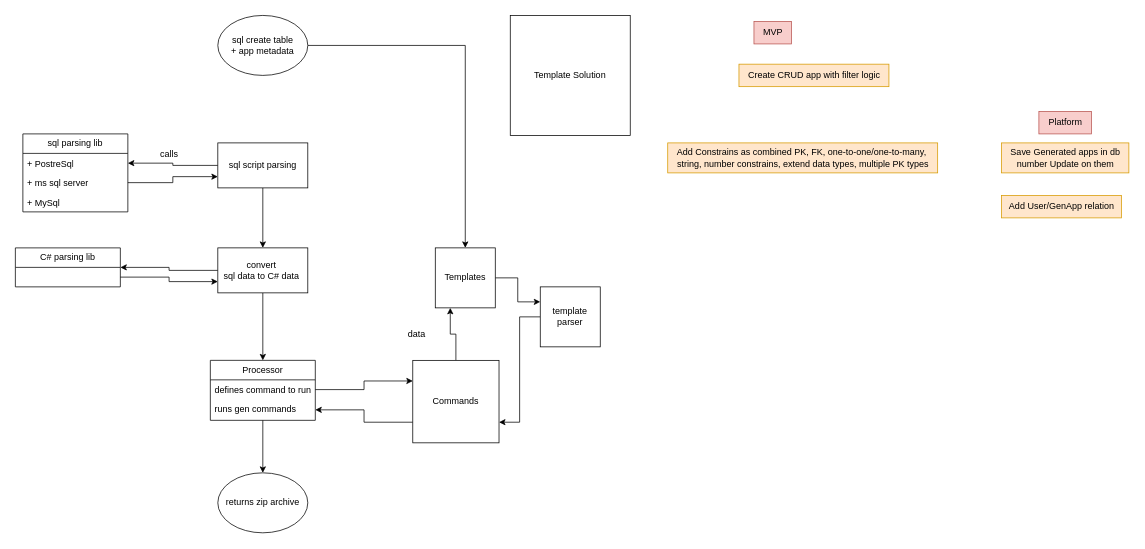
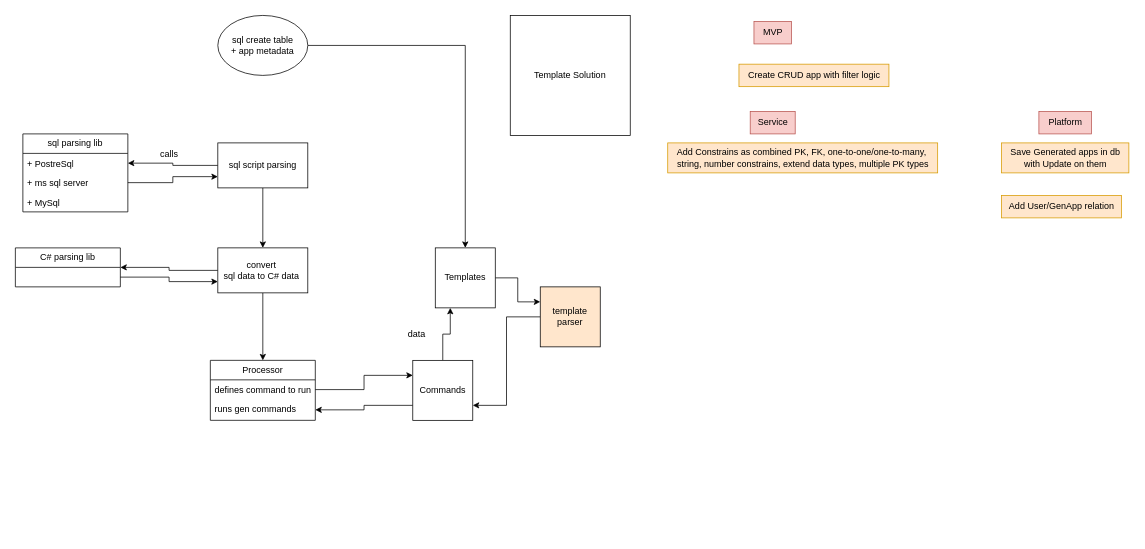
  <mxCell id="0" />
  <mxCell id="1" parent="0" />
  <mxCell id="2" value="" style="edgeStyle=orthogonalEdgeStyle;rounded=0;orthogonalLoop=1;jettySize=auto;html=1;" edge="1" parent="1" source="3" target="27"><mxGeometry relative="1" as="geometry" /></mxCell>
  <mxCell id="3" value="sql create table&lt;div&gt;+ app metadata&lt;/div&gt;" style="ellipse;whiteSpace=wrap;html=1;" vertex="1" parent="1"><mxGeometry x="290" y="20" width="120" height="80" as="geometry" /></mxCell>
  <mxCell id="4" value="" style="edgeStyle=orthogonalEdgeStyle;rounded=0;orthogonalLoop=1;jettySize=auto;html=1;" edge="1" parent="1" source="6" target="9"><mxGeometry relative="1" as="geometry" /></mxCell>
  <mxCell id="5" style="edgeStyle=orthogonalEdgeStyle;rounded=0;orthogonalLoop=1;jettySize=auto;html=1;exitX=0;exitY=0.5;exitDx=0;exitDy=0;entryX=1;entryY=0.5;entryDx=0;entryDy=0;" edge="1" parent="1" source="6" target="11"><mxGeometry relative="1" as="geometry" /></mxCell>
  <mxCell id="6" value="sql script parsing" style="whiteSpace=wrap;html=1;" vertex="1" parent="1"><mxGeometry x="290" y="190" width="120" height="60" as="geometry" /></mxCell>
  <mxCell id="7" style="edgeStyle=orthogonalEdgeStyle;rounded=0;orthogonalLoop=1;jettySize=auto;html=1;" edge="1" parent="1" source="9" target="17"><mxGeometry relative="1" as="geometry" /></mxCell>
  <mxCell id="8" value="" style="edgeStyle=orthogonalEdgeStyle;rounded=0;orthogonalLoop=1;jettySize=auto;html=1;entryX=0.5;entryY=0;entryDx=0;entryDy=0;" edge="1" parent="1" source="9" target="19"><mxGeometry relative="1" as="geometry"><mxPoint x="350" y="470" as="targetPoint" /></mxGeometry></mxCell>
  <mxCell id="9" value="convert&amp;nbsp;&lt;div&gt;sql data to C# data&amp;nbsp;&lt;/div&gt;" style="whiteSpace=wrap;html=1;" vertex="1" parent="1"><mxGeometry x="290" y="330" width="120" height="60" as="geometry" /></mxCell>
  <mxCell id="10" value="sql parsing lib" style="swimlane;fontStyle=0;childLayout=stackLayout;horizontal=1;startSize=26;fillColor=none;horizontalStack=0;resizeParent=1;resizeParentMax=0;resizeLast=0;collapsible=1;marginBottom=0;whiteSpace=wrap;html=1;" vertex="1" parent="1"><mxGeometry x="30" y="178" width="140" height="104" as="geometry" /></mxCell>
  <mxCell id="11" value="+ PostreSql" style="text;strokeColor=none;fillColor=none;align=left;verticalAlign=top;spacingLeft=4;spacingRight=4;overflow=hidden;rotatable=0;points=[[0,0.5],[1,0.5]];portConstraint=eastwest;whiteSpace=wrap;html=1;" vertex="1" parent="10"><mxGeometry y="26" width="140" height="26" as="geometry" /></mxCell>
  <mxCell id="12" value="+ ms sql server" style="text;strokeColor=none;fillColor=none;align=left;verticalAlign=top;spacingLeft=4;spacingRight=4;overflow=hidden;rotatable=0;points=[[0,0.5],[1,0.5]];portConstraint=eastwest;whiteSpace=wrap;html=1;" vertex="1" parent="10"><mxGeometry y="52" width="140" height="26" as="geometry" /></mxCell>
  <mxCell id="13" value="+ MySql" style="text;strokeColor=none;fillColor=none;align=left;verticalAlign=top;spacingLeft=4;spacingRight=4;overflow=hidden;rotatable=0;points=[[0,0.5],[1,0.5]];portConstraint=eastwest;whiteSpace=wrap;html=1;" vertex="1" parent="10"><mxGeometry y="78" width="140" height="26" as="geometry" /></mxCell>
  <mxCell id="14" value="calls" style="text;html=1;align=center;verticalAlign=middle;resizable=0;points=[];autosize=1;strokeColor=none;fillColor=none;" vertex="1" parent="1"><mxGeometry x="200" y="190" width="50" height="30" as="geometry" /></mxCell>
  <mxCell id="15" style="edgeStyle=orthogonalEdgeStyle;rounded=0;orthogonalLoop=1;jettySize=auto;html=1;entryX=0;entryY=0.75;entryDx=0;entryDy=0;" edge="1" parent="1" source="12" target="6"><mxGeometry relative="1" as="geometry" /></mxCell>
  <mxCell id="16" style="edgeStyle=orthogonalEdgeStyle;rounded=0;orthogonalLoop=1;jettySize=auto;html=1;exitX=1;exitY=0.75;exitDx=0;exitDy=0;entryX=0;entryY=0.75;entryDx=0;entryDy=0;" edge="1" parent="1" source="17" target="9"><mxGeometry relative="1" as="geometry" /></mxCell>
  <mxCell id="17" value="C# parsing lib" style="swimlane;fontStyle=0;childLayout=stackLayout;horizontal=1;startSize=26;fillColor=none;horizontalStack=0;resizeParent=1;resizeParentMax=0;resizeLast=0;collapsible=1;marginBottom=0;whiteSpace=wrap;html=1;" vertex="1" parent="1"><mxGeometry x="20" y="330" width="140" height="52" as="geometry" /></mxCell>
- <mxCell id="18" style="edgeStyle=orthogonalEdgeStyle;rounded=0;orthogonalLoop=1;jettySize=auto;html=1;" edge="1" parent="1" source="19" target="32"><mxGeometry relative="1" as="geometry" /></mxCell>
  <mxCell id="19" value="Processor" style="swimlane;fontStyle=0;childLayout=stackLayout;horizontal=1;startSize=26;fillColor=none;horizontalStack=0;resizeParent=1;resizeParentMax=0;resizeLast=0;collapsible=1;marginBottom=0;whiteSpace=wrap;html=1;" vertex="1" parent="1"><mxGeometry x="280" y="480" width="140" height="80" as="geometry" /></mxCell>
  <mxCell id="20" value="defines command to run" style="text;strokeColor=none;fillColor=none;align=left;verticalAlign=top;spacingLeft=4;spacingRight=4;overflow=hidden;rotatable=0;points=[[0,0.5],[1,0.5]];portConstraint=eastwest;whiteSpace=wrap;html=1;" vertex="1" parent="19"><mxGeometry y="26" width="140" height="26" as="geometry" /></mxCell>
  <mxCell id="21" value="runs gen commands" style="text;strokeColor=none;fillColor=none;align=left;verticalAlign=top;spacingLeft=4;spacingRight=4;overflow=hidden;rotatable=0;points=[[0,0.5],[1,0.5]];portConstraint=eastwest;whiteSpace=wrap;html=1;" vertex="1" parent="19"><mxGeometry y="52" width="140" height="28" as="geometry" /></mxCell>
  <mxCell id="22" style="edgeStyle=orthogonalEdgeStyle;rounded=0;orthogonalLoop=1;jettySize=auto;html=1;entryX=0.25;entryY=1;entryDx=0;entryDy=0;" edge="1" parent="1" source="24" target="27"><mxGeometry relative="1" as="geometry" /></mxCell>
  <mxCell id="23" style="edgeStyle=orthogonalEdgeStyle;rounded=0;orthogonalLoop=1;jettySize=auto;html=1;exitX=0;exitY=0.75;exitDx=0;exitDy=0;entryX=1;entryY=0.5;entryDx=0;entryDy=0;" edge="1" parent="1" source="24" target="21"><mxGeometry relative="1" as="geometry" /></mxCell>
- <mxCell id="24" value="Commands" style="whiteSpace=wrap;html=1;aspect=fixed;" vertex="1" parent="1"><mxGeometry x="550" y="480" width="115" height="110" as="geometry" /></mxCell>
+ <mxCell id="24" value="Commands" style="whiteSpace=wrap;html=1;aspect=fixed;" vertex="1" parent="1"><mxGeometry x="550" y="480" width="80" height="80" as="geometry" /></mxCell>
  <mxCell id="25" style="edgeStyle=orthogonalEdgeStyle;rounded=0;orthogonalLoop=1;jettySize=auto;html=1;entryX=0;entryY=0.25;entryDx=0;entryDy=0;" edge="1" parent="1" source="20" target="24"><mxGeometry relative="1" as="geometry" /></mxCell>
  <mxCell id="26" style="edgeStyle=orthogonalEdgeStyle;rounded=0;orthogonalLoop=1;jettySize=auto;html=1;entryX=0;entryY=0.25;entryDx=0;entryDy=0;" edge="1" parent="1" source="27" target="30"><mxGeometry relative="1" as="geometry" /></mxCell>
  <mxCell id="27" value="Templates" style="whiteSpace=wrap;html=1;aspect=fixed;" vertex="1" parent="1"><mxGeometry x="580" y="330" width="80" height="80" as="geometry" /></mxCell>
  <mxCell id="28" value="data" style="text;html=1;align=center;verticalAlign=middle;resizable=0;points=[];autosize=1;strokeColor=none;fillColor=none;" vertex="1" parent="1"><mxGeometry x="530" y="430" width="50" height="30" as="geometry" /></mxCell>
  <mxCell id="29" style="edgeStyle=orthogonalEdgeStyle;rounded=0;orthogonalLoop=1;jettySize=auto;html=1;entryX=1;entryY=0.75;entryDx=0;entryDy=0;" edge="1" parent="1" source="30" target="24"><mxGeometry relative="1" as="geometry" /></mxCell>
- <mxCell id="30" value="template&lt;div&gt;parser&lt;/div&gt;" style="whiteSpace=wrap;html=1;aspect=fixed;" vertex="1" parent="1"><mxGeometry x="720" y="382" width="80" height="80" as="geometry" /></mxCell>
+ <mxCell id="30" value="template&lt;div&gt;parser&lt;/div&gt;" style="whiteSpace=wrap;html=1;aspect=fixed;fillColor=#ffe6cc;" vertex="1" parent="1"><mxGeometry x="720" y="382" width="80" height="80" as="geometry" /></mxCell>
  <mxCell id="31" value="Template Solution" style="whiteSpace=wrap;html=1;aspect=fixed;" vertex="1" parent="1"><mxGeometry x="680" y="20" width="160" height="160" as="geometry" /></mxCell>
- <mxCell id="32" value="returns zip archive" style="ellipse;whiteSpace=wrap;html=1;" vertex="1" parent="1"><mxGeometry x="290" y="630" width="120" height="80" as="geometry" /></mxCell>
  <mxCell id="33" value="Create CRUD app with filter logic" style="text;html=1;align=center;verticalAlign=middle;resizable=0;points=[];autosize=1;strokeColor=#d79b00;fillColor=#ffe6cc;" vertex="1" parent="1"><mxGeometry x="985" y="85" width="200" height="30" as="geometry" /></mxCell>
  <mxCell id="34" value="Add Constrains as combined PK, FK, one-to-one/one-to-many,&amp;nbsp;&lt;div&gt;string, number constrains, extend data types, multiple PK types&lt;/div&gt;" style="text;html=1;align=center;verticalAlign=middle;resizable=0;points=[];autosize=1;strokeColor=#d79b00;fillColor=#ffe6cc;" vertex="1" parent="1"><mxGeometry x="890" y="190" width="360" height="40" as="geometry" /></mxCell>
+ <mxCell id="35" value="Service" style="text;html=1;align=center;verticalAlign=middle;resizable=0;points=[];autosize=1;strokeColor=#b85450;fillColor=#f8cecc;" vertex="1" parent="1"><mxGeometry x="1000" y="148" width="60" height="30" as="geometry" /></mxCell>
  <mxCell id="36" value="MVP" style="text;html=1;align=center;verticalAlign=middle;resizable=0;points=[];autosize=1;strokeColor=#b85450;fillColor=#f8cecc;" vertex="1" parent="1"><mxGeometry x="1005" y="28" width="50" height="30" as="geometry" /></mxCell>
  <mxCell id="37" value="Platform" style="text;html=1;align=center;verticalAlign=middle;resizable=0;points=[];autosize=1;strokeColor=#b85450;fillColor=#f8cecc;" vertex="1" parent="1"><mxGeometry x="1385" y="148" width="70" height="30" as="geometry" /></mxCell>
- <mxCell id="38" value="Save Generated apps in db&lt;div&gt;number Update on them&lt;/div&gt;" style="text;html=1;align=center;verticalAlign=middle;resizable=0;points=[];autosize=1;strokeColor=#d79b00;fillColor=#ffe6cc;" vertex="1" parent="1"><mxGeometry x="1335" y="190" width="170" height="40" as="geometry" /></mxCell>
+ <mxCell id="38" value="Save Generated apps in db&lt;div&gt;with Update on them&lt;/div&gt;" style="text;html=1;align=center;verticalAlign=middle;resizable=0;points=[];autosize=1;strokeColor=#d79b00;fillColor=#ffe6cc;" vertex="1" parent="1"><mxGeometry x="1335" y="190" width="170" height="40" as="geometry" /></mxCell>
  <mxCell id="39" value="Add User/GenApp relation" style="text;html=1;align=center;verticalAlign=middle;resizable=0;points=[];autosize=1;strokeColor=#d79b00;fillColor=#ffe6cc;" vertex="1" parent="1"><mxGeometry x="1335" y="260" width="160" height="30" as="geometry" /></mxCell>
